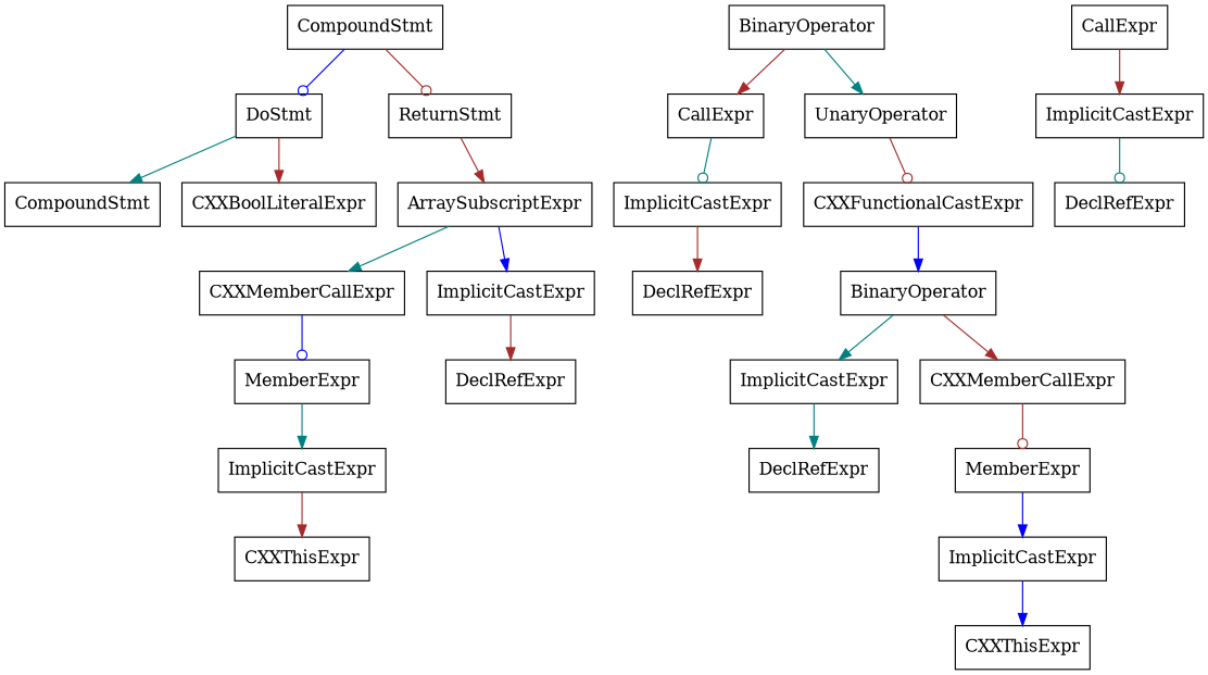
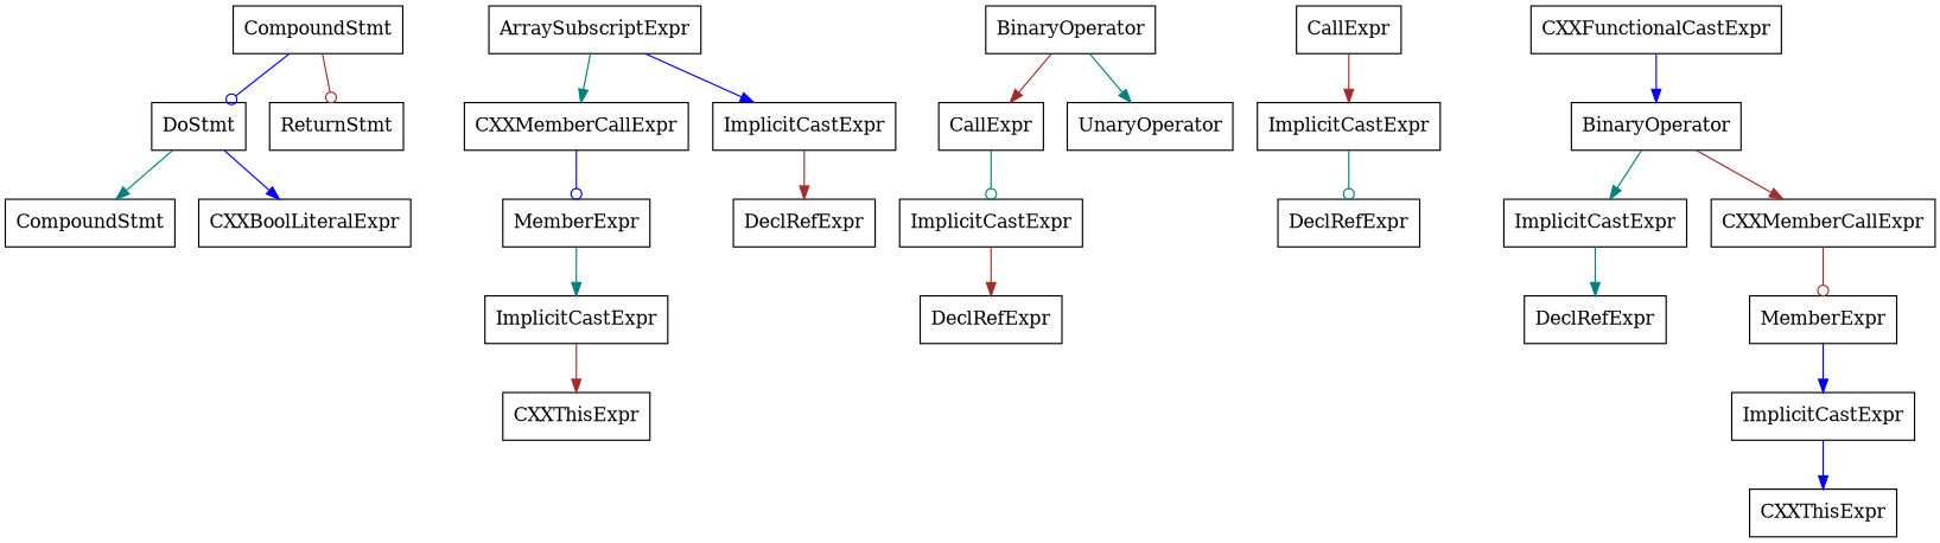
  digraph {
    node [shape=record]
    edge [arrowhead=normal color=brown]
    n1 [label="{CompoundStmt}"]
    n2 [label="{DoStmt}"]
    n3 [label="{ReturnStmt}"]
    n4 [label="{CompoundStmt}"]
    n5 [label="{CXXBoolLiteralExpr}"]
    n6 [label="{ArraySubscriptExpr}"]
    n7 [label="{CXXMemberCallExpr}"]
    n8 [label="{ImplicitCastExpr}"]
    n9 [label="{BinaryOperator}"]
    n10 [label="{CallExpr}"]
    n11 [label="{UnaryOperator}"]
    n12 [label="{CallExpr}"]
    n13 [label="{ImplicitCastExpr}"]
    n14 [label="{ImplicitCastExpr}"]
    n15 [label="{CXXFunctionalCastExpr}"]
    n16 [label="{DeclRefExpr}"]
    n17 [label="{DeclRefExpr}"]
    n18 [label="{BinaryOperator}"]
    n19 [label="{ImplicitCastExpr}"]
    n20 [label="{CXXMemberCallExpr}"]
    n21 [label="{DeclRefExpr}"]
    n22 [label="{MemberExpr}"]
    n23 [label="{ImplicitCastExpr}"]
    n24 [label="{CXXThisExpr}"]
    n25 [label="{MemberExpr}"]
    n26 [label="{DeclRefExpr}"]
    n27 [label="{ImplicitCastExpr}"]
    n28 [label="{CXXThisExpr}"]
    n1 -> n2 [arrowhead=odot color=blue]
    n1 -> n3 [arrowhead=odot]
    n2 -> n4 [color=teal]
-   n2 -> n5
-   n3 -> n6
+   n2 -> n5 [color=blue]
    n6 -> n7 [color=teal]
    n6 -> n8 [color=blue]
    n7 -> n25 [arrowhead=odot color=blue]
    n8 -> n26
    n9 -> n10
    n9 -> n11 [color=teal]
    n10 -> n14 [arrowhead=odot color=teal]
-   n11 -> n15 [arrowhead=odot]
    n12 -> n13
    n13 -> n16 [arrowhead=odot color=teal]
    n14 -> n17
    n15 -> n18 [color=blue]
    n18 -> n19 [color=teal]
    n18 -> n20
    n19 -> n21 [color=teal]
    n20 -> n22 [arrowhead=odot]
    n22 -> n23 [color=blue]
    n23 -> n24 [color=blue]
    n25 -> n27 [color=teal]
    n27 -> n28
  }
